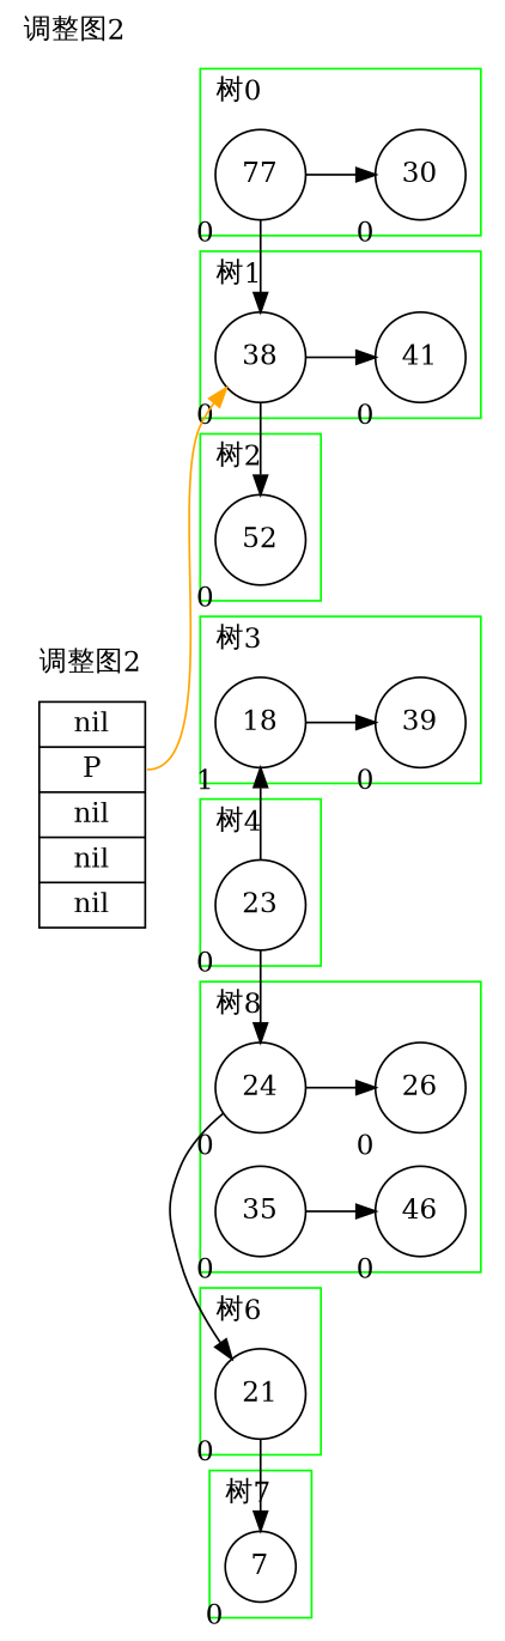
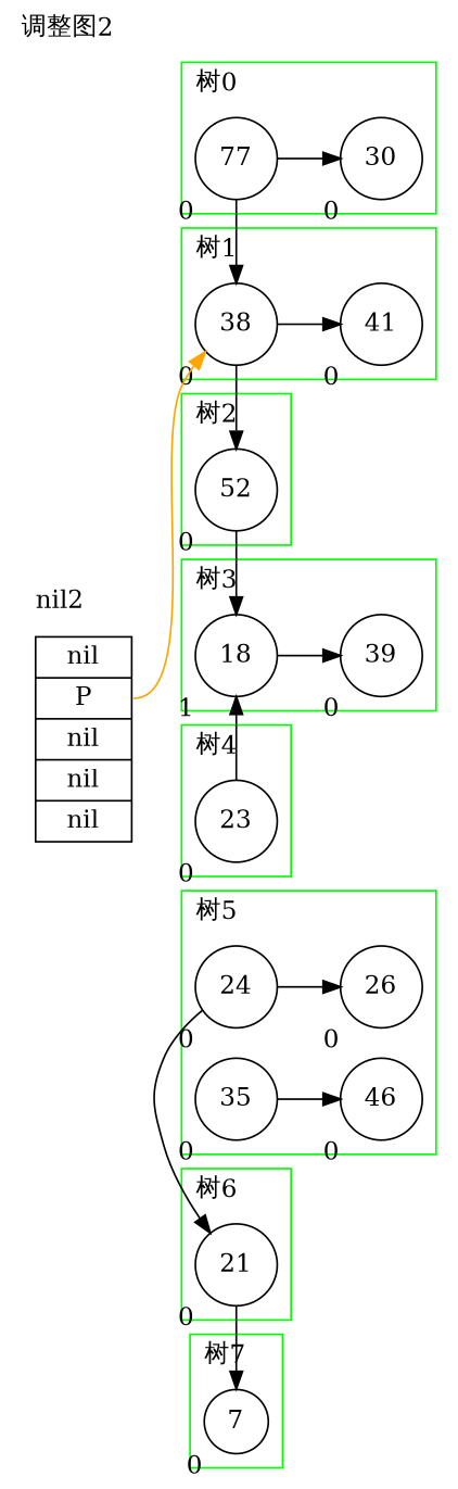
  digraph {
    label="调整图2"
    labeljust=l
    labelloc=t
    rankdir=LR
    node [shape=circle xlabel=0]
    n1 [label=77]
    n2 [label=30]
    n3 [label=" <f0>  nil | <f1>  P | <f2>  nil | <f3>  nil | <f4>  nil " shape=record xlabel=""]
    n4 [label=38]
    n5 [label=41]
    n6 [label=52]
    n7 [label=18 xlabel=1]
    n8 [label=39]
    n9 [label=23]
    n10 [label=24]
    n11 [label=35]
    n12 [label=26]
    n13 [label=46]
    n14 [label=21]
    n15 [label=7]
    subgraph cluster_1 {
      label="树0"
      pencolor=green
      n1
      n2
    }
    subgraph cluster_2 {
+     label=nil2
      penwidth=0
      n3
    }
    subgraph cluster_3 {
      label="树1"
      pencolor=green
      n4
      n5
    }
    subgraph cluster_4 {
      label="树2"
      pencolor=green
      n6
    }
    subgraph cluster_5 {
      label="树3"
      pencolor=green
      n7
      n8
    }
    subgraph cluster_6 {
      label="树4"
      pencolor=green
      n9
    }
    subgraph cluster_7 {
-     label="树8"
+     label="树5"
      pencolor=green
      n10
      n11
      n12
      n13
    }
    subgraph cluster_8 {
      label="树6"
      pencolor=green
      n14
    }
    subgraph cluster_9 {
      label="树7"
      pencolor=green
      n15
    }
    n1 -> n2
    n1 -> n4 [constraint=false]
    n3 -> n1 [style=invis]
    n3 -> n4 [style=invis]
    n3 -> n4 [color=orange constraint=false style=filled tailport=f1]
    n3 -> n6 [style=invis]
    n3 -> n7 [style=invis]
    n3 -> n9 [style=invis]
    n3 -> n10 [style=invis]
    n3 -> n14 [style=invis]
    n3 -> n15 [style=invis]
    n4 -> n5
    n4 -> n6 [constraint=false]
+   n6 -> n7 [constraint=false]
    n7 -> n8
    n9 -> n7 [constraint=false]
-   n9 -> n10 [constraint=false]
    n10 -> n12
    n10 -> n14 [constraint=false]
    n11 -> n13
    n14 -> n15 [constraint=false]
  }
